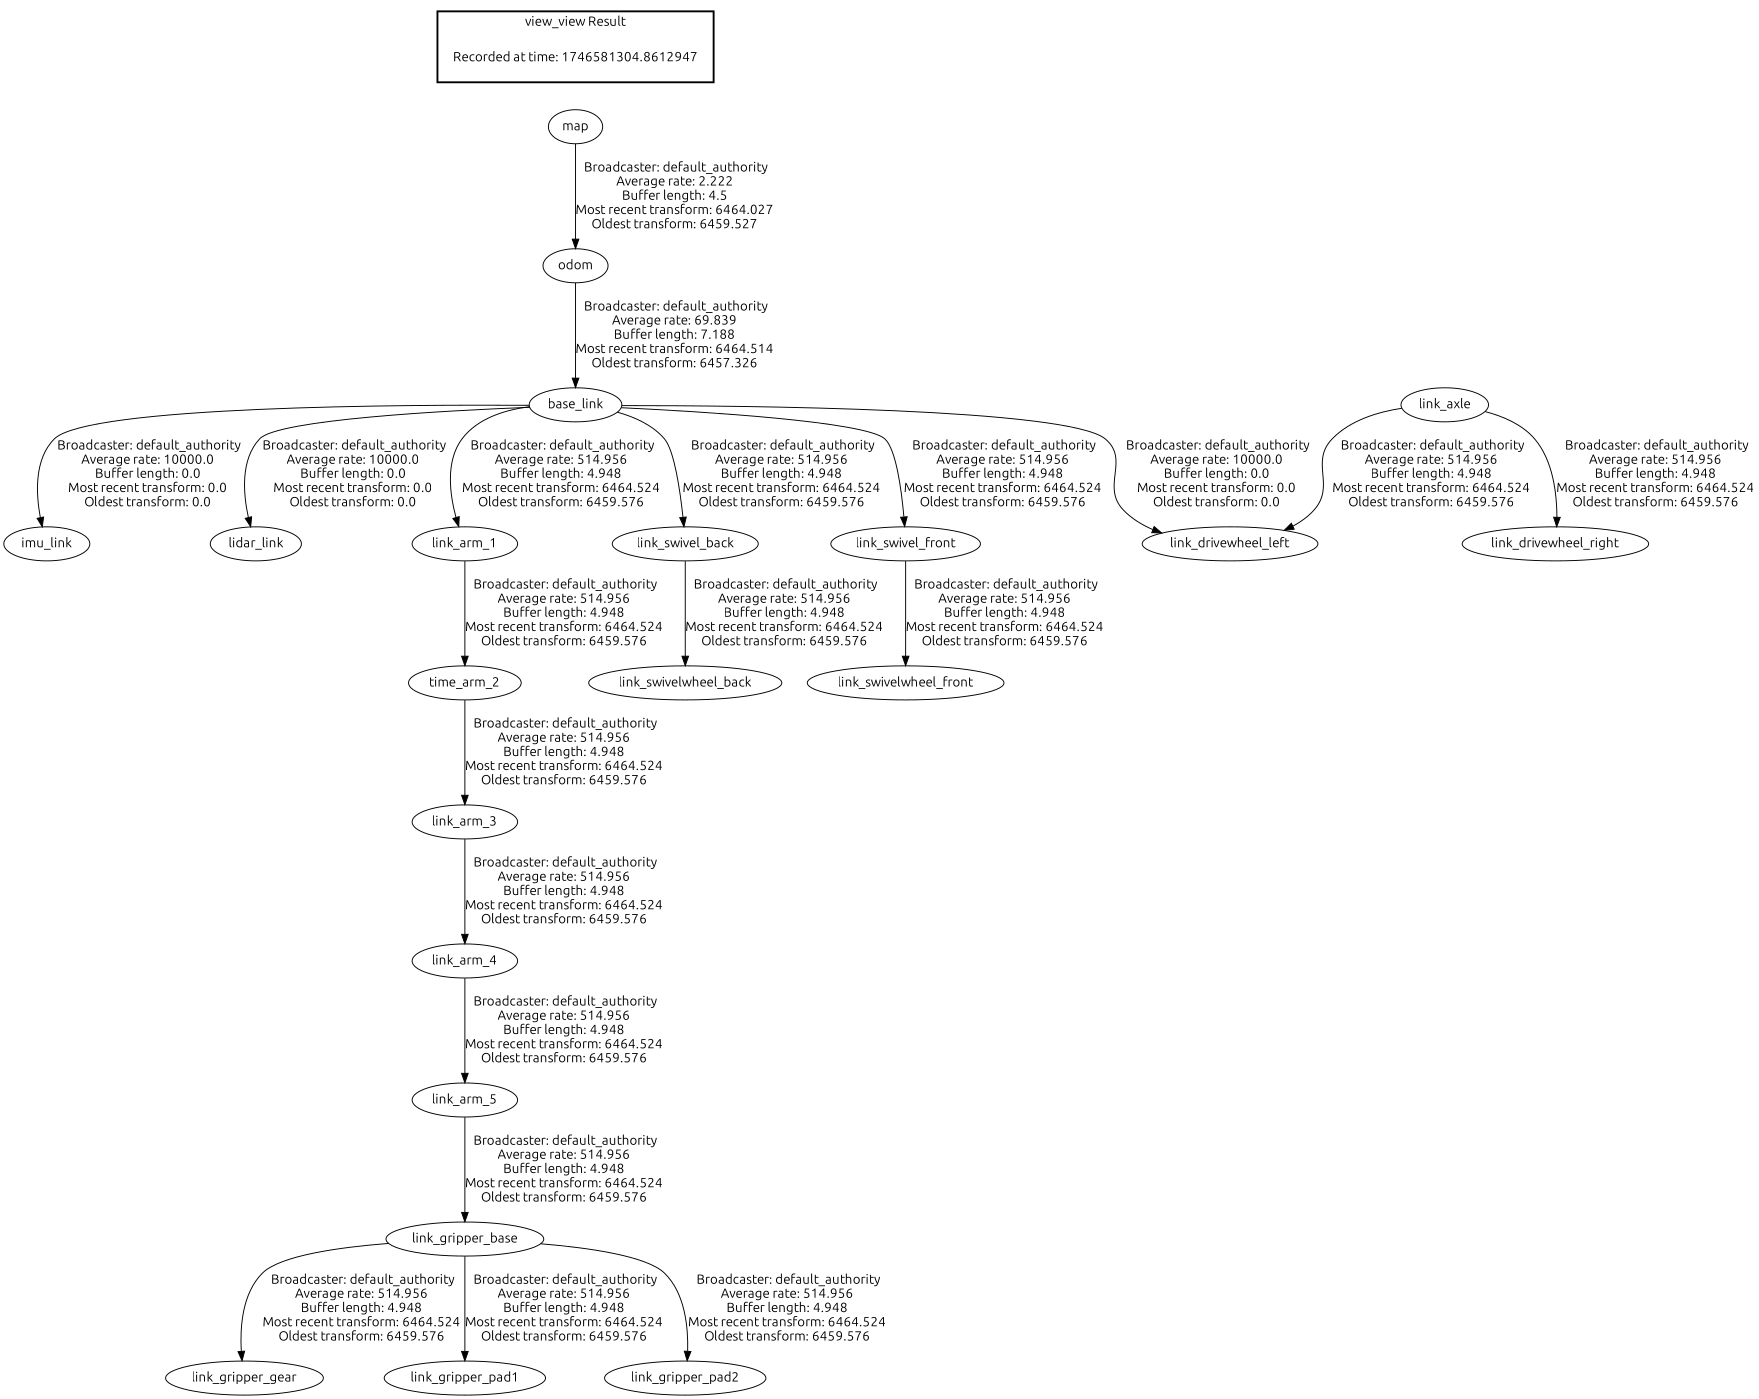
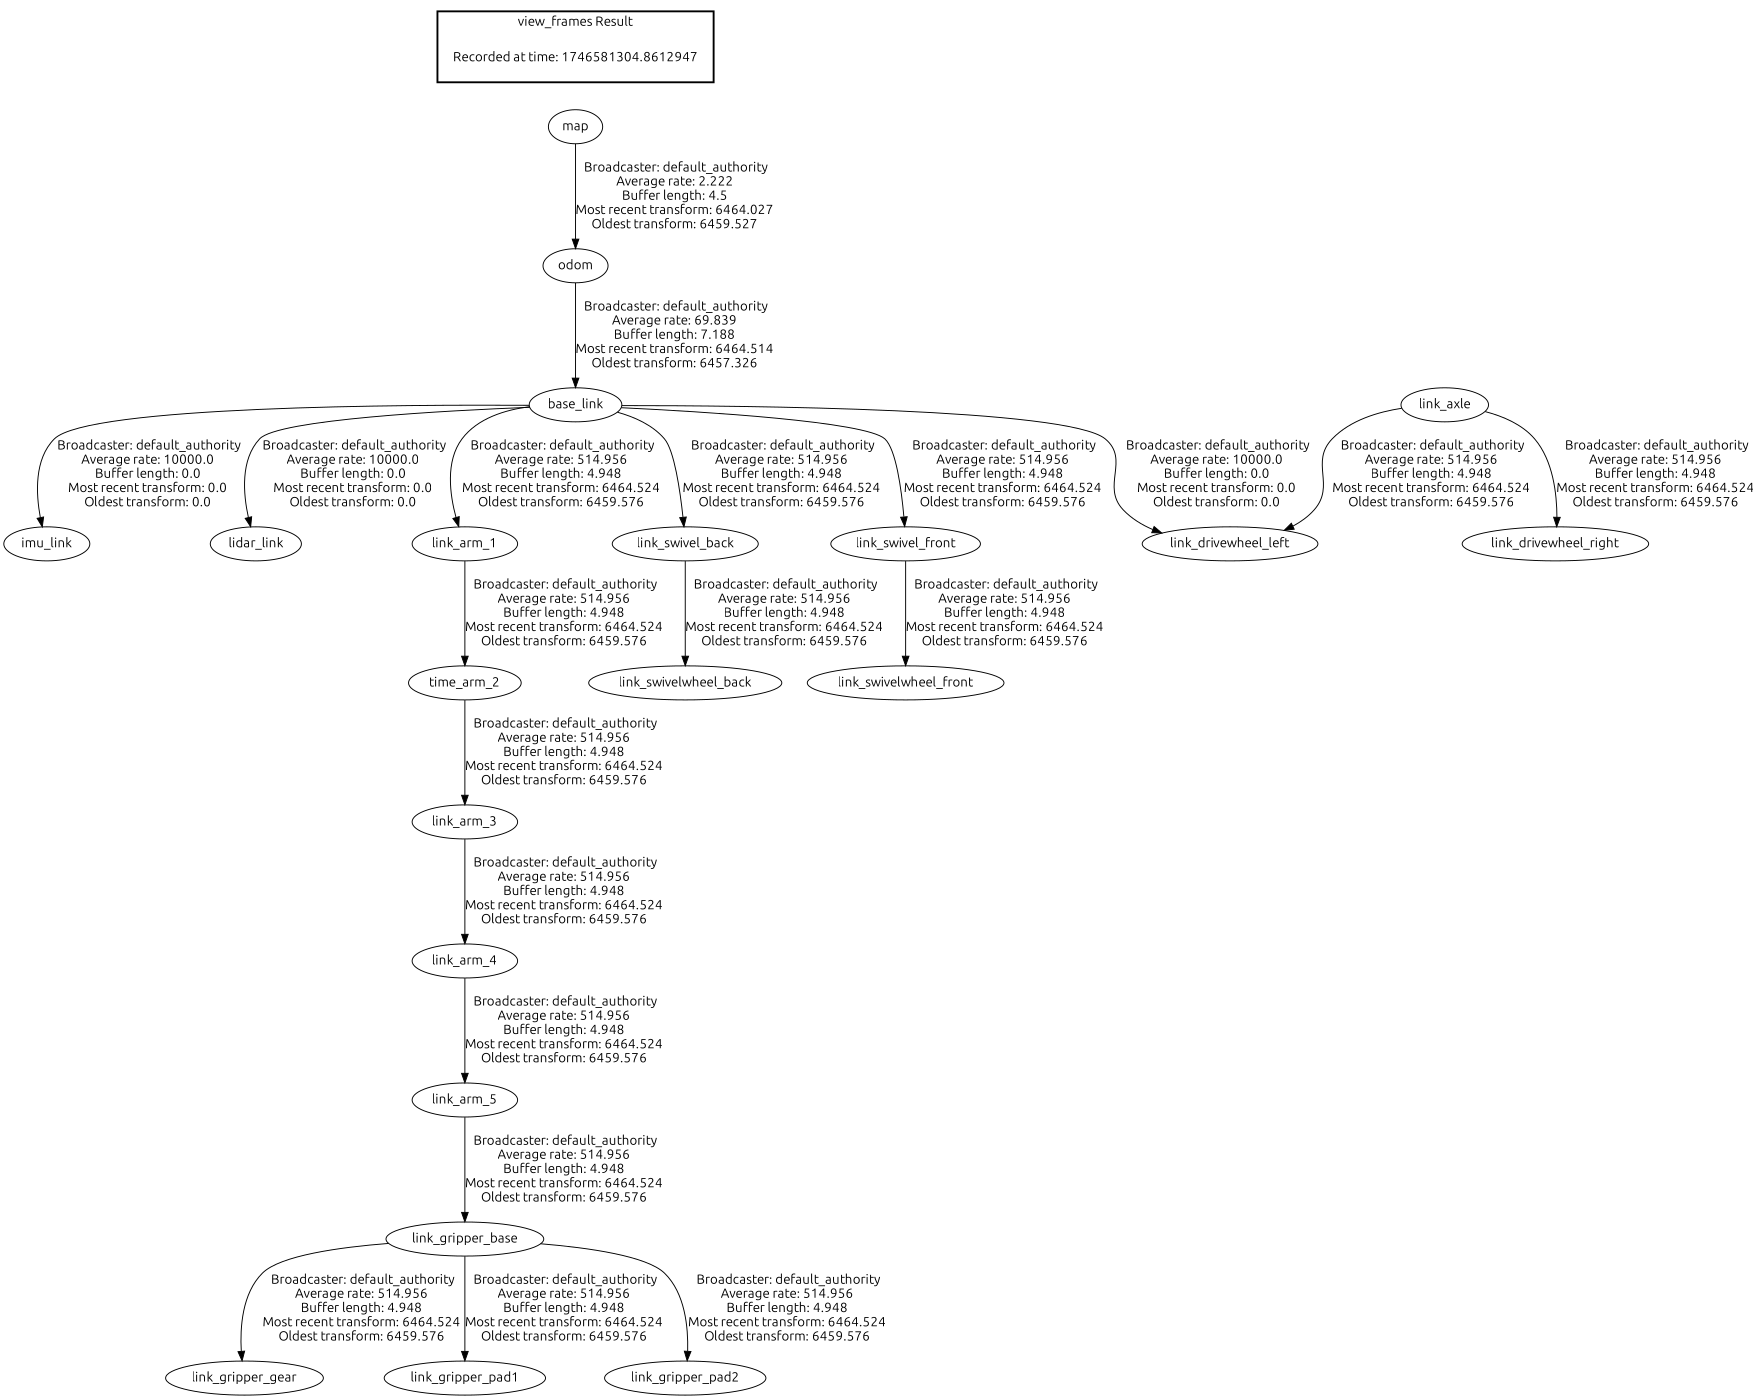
  digraph {
    fontname=Ubuntu
    node [fontname=Ubuntu]
    edge [fontname=Ubuntu]
    "Recorded at time: 1746581304.8612947" [shape=plaintext]
    map
    odom
    base_link
    imu_link
    lidar_link
    link_arm_1
    link_swivel_back
    link_swivel_front
    link_drivewheel_left
    link_axle
    link_drivewheel_right
    n13 [label=time_arm_2]
    link_swivelwheel_back
    link_swivelwheel_front
    link_arm_3
    link_arm_4
    link_arm_5
    link_gripper_base
    link_gripper_gear
    link_gripper_pad1
    link_gripper_pad2
    subgraph cluster_1 {
      color=black
-     label="view_view Result"
+     label="view_frames Result"
      style=bold
      "Recorded at time: 1746581304.8612947"
    }
    "Recorded at time: 1746581304.8612947" -> map [style=invis]
    map -> odom [label=" Broadcaster: default_authority\nAverage rate: 2.222\nBuffer length: 4.5\nMost recent transform: 6464.027\nOldest transform: 6459.527\n"]
    odom -> base_link [label=" Broadcaster: default_authority\nAverage rate: 69.839\nBuffer length: 7.188\nMost recent transform: 6464.514\nOldest transform: 6457.326\n"]
    base_link -> imu_link [label=" Broadcaster: default_authority\nAverage rate: 10000.0\nBuffer length: 0.0\nMost recent transform: 0.0\nOldest transform: 0.0\n"]
    base_link -> lidar_link [label=" Broadcaster: default_authority\nAverage rate: 10000.0\nBuffer length: 0.0\nMost recent transform: 0.0\nOldest transform: 0.0\n"]
    base_link -> link_arm_1 [label=" Broadcaster: default_authority\nAverage rate: 514.956\nBuffer length: 4.948\nMost recent transform: 6464.524\nOldest transform: 6459.576\n"]
    base_link -> link_swivel_back [label=" Broadcaster: default_authority\nAverage rate: 514.956\nBuffer length: 4.948\nMost recent transform: 6464.524\nOldest transform: 6459.576\n"]
    base_link -> link_swivel_front [label=" Broadcaster: default_authority\nAverage rate: 514.956\nBuffer length: 4.948\nMost recent transform: 6464.524\nOldest transform: 6459.576\n"]
    base_link -> link_drivewheel_left [label=" Broadcaster: default_authority\nAverage rate: 10000.0\nBuffer length: 0.0\nMost recent transform: 0.0\nOldest transform: 0.0\n"]
    link_arm_1 -> n13 [label=" Broadcaster: default_authority\nAverage rate: 514.956\nBuffer length: 4.948\nMost recent transform: 6464.524\nOldest transform: 6459.576\n"]
    link_swivel_back -> link_swivelwheel_back [label=" Broadcaster: default_authority\nAverage rate: 514.956\nBuffer length: 4.948\nMost recent transform: 6464.524\nOldest transform: 6459.576\n"]
    link_swivel_front -> link_swivelwheel_front [label=" Broadcaster: default_authority\nAverage rate: 514.956\nBuffer length: 4.948\nMost recent transform: 6464.524\nOldest transform: 6459.576\n"]
    link_axle -> link_drivewheel_left [label=" Broadcaster: default_authority\nAverage rate: 514.956\nBuffer length: 4.948\nMost recent transform: 6464.524\nOldest transform: 6459.576\n"]
    link_axle -> link_drivewheel_right [label=" Broadcaster: default_authority\nAverage rate: 514.956\nBuffer length: 4.948\nMost recent transform: 6464.524\nOldest transform: 6459.576\n"]
    n13 -> link_arm_3 [label=" Broadcaster: default_authority\nAverage rate: 514.956\nBuffer length: 4.948\nMost recent transform: 6464.524\nOldest transform: 6459.576\n"]
    link_arm_3 -> link_arm_4 [label=" Broadcaster: default_authority\nAverage rate: 514.956\nBuffer length: 4.948\nMost recent transform: 6464.524\nOldest transform: 6459.576\n"]
    link_arm_4 -> link_arm_5 [label=" Broadcaster: default_authority\nAverage rate: 514.956\nBuffer length: 4.948\nMost recent transform: 6464.524\nOldest transform: 6459.576\n"]
    link_arm_5 -> link_gripper_base [label=" Broadcaster: default_authority\nAverage rate: 514.956\nBuffer length: 4.948\nMost recent transform: 6464.524\nOldest transform: 6459.576\n"]
    link_gripper_base -> link_gripper_gear [label=" Broadcaster: default_authority\nAverage rate: 514.956\nBuffer length: 4.948\nMost recent transform: 6464.524\nOldest transform: 6459.576\n"]
    link_gripper_base -> link_gripper_pad1 [label=" Broadcaster: default_authority\nAverage rate: 514.956\nBuffer length: 4.948\nMost recent transform: 6464.524\nOldest transform: 6459.576\n"]
    link_gripper_base -> link_gripper_pad2 [label=" Broadcaster: default_authority\nAverage rate: 514.956\nBuffer length: 4.948\nMost recent transform: 6464.524\nOldest transform: 6459.576\n"]
  }
